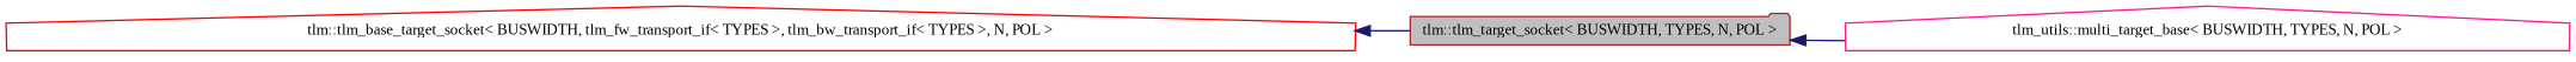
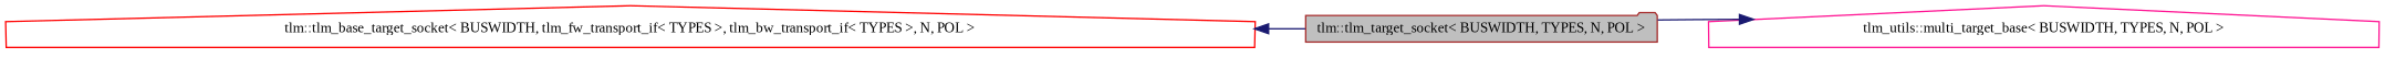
  digraph {
    rankdir=LR
    fontname="Liberation Serif"
    node [fillcolor=white fontname="Liberation Serif" fontsize=10 shape=house style=filled]
    edge [color=midnightblue dir=back fontname="Liberation Serif" fontsize=10 labelfontname=FreeSans labelfontsize=10 style=solid]
    n1 [color=brown fillcolor=grey75 fontcolor=black height=0.2 label="tlm::tlm_target_socket\< BUSWIDTH, TYPES, N, POL \>" shape=folder width=0.4]
    n2 [color=deeppink height=0.2 label="tlm_utils::multi_target_base\< BUSWIDTH, TYPES, N, POL \>" width=0.4]
    n3 [color=red height=0.2 label="tlm::tlm_base_target_socket\< BUSWIDTH, tlm_fw_transport_if\< TYPES \>, tlm_bw_transport_if\< TYPES \>, N, POL \>" width=0.4]
-   n1 -> n2
+   n2 -> n1
    n3 -> n1
  }
